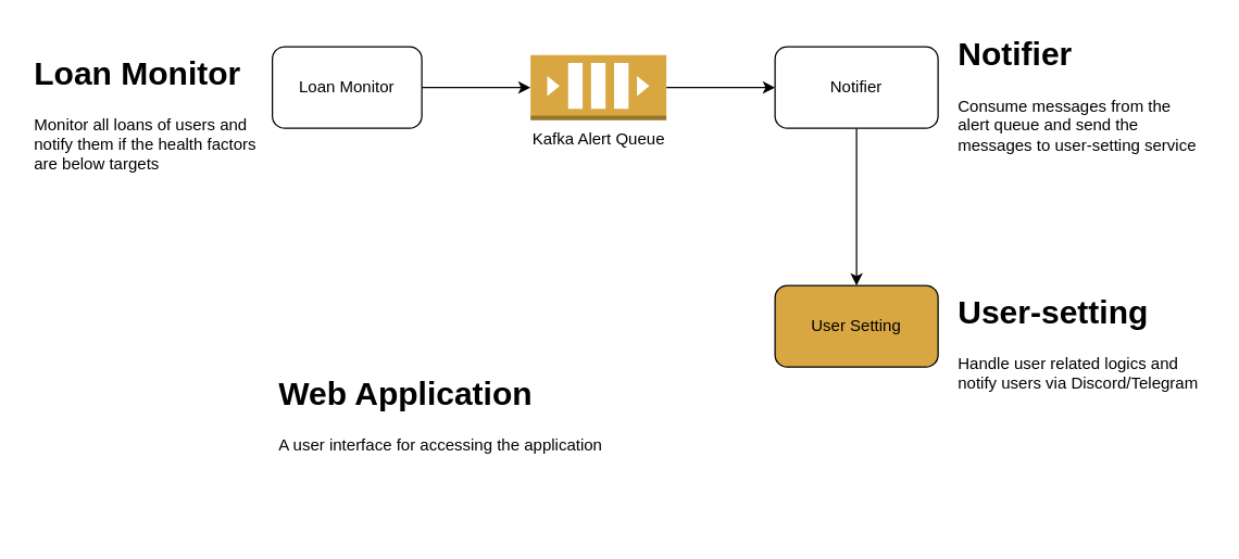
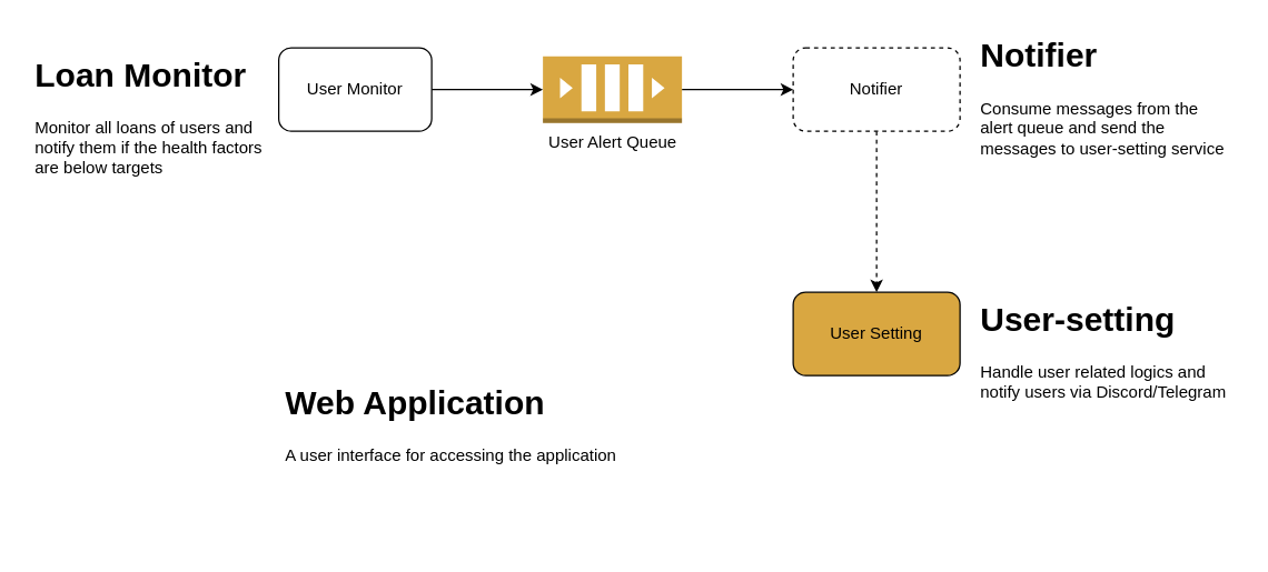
  <mxCell id="0" />
  <mxCell id="1" parent="0" />
  <mxCell id="2" style="edgeStyle=orthogonalEdgeStyle;rounded=0;orthogonalLoop=1;jettySize=auto;html=1;entryX=0;entryY=0.5;entryDx=0;entryDy=0;entryPerimeter=0;" edge="1" parent="1" source="3" target="5"><mxGeometry relative="1" as="geometry" /></mxCell>
- <mxCell id="3" value="Loan Monitor" style="rounded=1;whiteSpace=wrap;html=1;" vertex="1" parent="1"><mxGeometry x="200" y="34" width="110" height="60" as="geometry" /></mxCell>
+ <mxCell id="3" value="User Monitor" style="rounded=1;whiteSpace=wrap;html=1;" vertex="1" parent="1"><mxGeometry x="200" y="34" width="110" height="60" as="geometry" /></mxCell>
  <mxCell id="4" style="edgeStyle=orthogonalEdgeStyle;rounded=0;orthogonalLoop=1;jettySize=auto;html=1;" edge="1" parent="1" source="5" target="7"><mxGeometry relative="1" as="geometry" /></mxCell>
- <mxCell id="5" value="Kafka Alert Queue" style="outlineConnect=0;dashed=0;verticalLabelPosition=bottom;verticalAlign=top;align=center;html=1;shape=mxgraph.aws3.queue;fillColor=#D9A741;gradientColor=none;" vertex="1" parent="1"><mxGeometry x="390" y="40" width="100" height="48" as="geometry" /></mxCell>
- <mxCell id="6" style="edgeStyle=orthogonalEdgeStyle;rounded=0;orthogonalLoop=1;jettySize=auto;html=1;" edge="1" parent="1" source="7" target="8"><mxGeometry relative="1" as="geometry" /></mxCell>
- <mxCell id="7" value="Notifier" style="rounded=1;whiteSpace=wrap;html=1;" vertex="1" parent="1"><mxGeometry x="570" y="34" width="120" height="60" as="geometry" /></mxCell>
+ <mxCell id="5" value="User Alert Queue" style="outlineConnect=0;dashed=0;verticalLabelPosition=bottom;verticalAlign=top;align=center;html=1;shape=mxgraph.aws3.queue;fillColor=#D9A741;gradientColor=none;" vertex="1" parent="1"><mxGeometry x="390" y="40" width="100" height="48" as="geometry" /></mxCell>
+ <mxCell id="6" style="edgeStyle=orthogonalEdgeStyle;rounded=0;orthogonalLoop=1;jettySize=auto;html=1;dashed=1;" edge="1" parent="1" source="7" target="8"><mxGeometry relative="1" as="geometry" /></mxCell>
+ <mxCell id="7" value="Notifier" style="rounded=1;whiteSpace=wrap;html=1;dashed=1;" vertex="1" parent="1"><mxGeometry x="570" y="34" width="120" height="60" as="geometry" /></mxCell>
  <mxCell id="8" value="User Setting" style="rounded=1;whiteSpace=wrap;html=1;fillColor=#d9a741;" vertex="1" parent="1"><mxGeometry x="570" y="210" width="120" height="60" as="geometry" /></mxCell>
  <mxCell id="9" value="&lt;h1&gt;Notifier&lt;/h1&gt;&lt;p&gt;Consume messages from the alert queue and send the messages to user-setting service&lt;/p&gt;" style="text;html=1;strokeColor=none;fillColor=none;spacing=5;spacingTop=-20;whiteSpace=wrap;overflow=hidden;rounded=0;" vertex="1" parent="1"><mxGeometry x="700" y="20" width="190" height="120" as="geometry" /></mxCell>
  <mxCell id="10" value="&lt;h1&gt;User-setting&lt;/h1&gt;&lt;p&gt;Handle user related logics and notify users via Discord/Telegram&amp;nbsp;&lt;/p&gt;" style="text;html=1;strokeColor=none;fillColor=none;spacing=5;spacingTop=-20;whiteSpace=wrap;overflow=hidden;rounded=0;" vertex="1" parent="1"><mxGeometry x="700" y="210" width="190" height="120" as="geometry" /></mxCell>
  <mxCell id="11" value="&lt;h1&gt;Loan Monitor&lt;/h1&gt;&lt;p&gt;Monitor all loans of users and notify them if the health factors are below targets&lt;/p&gt;" style="text;html=1;strokeColor=none;fillColor=none;spacing=5;spacingTop=-20;whiteSpace=wrap;overflow=hidden;rounded=0;" vertex="1" parent="1"><mxGeometry x="20" y="34" width="190" height="106" as="geometry" /></mxCell>
  <mxCell id="12" value="&lt;h1&gt;Web Application&lt;/h1&gt;&lt;p&gt;A user interface for accessing the application&lt;/p&gt;" style="text;html=1;strokeColor=none;fillColor=none;spacing=5;spacingTop=-20;whiteSpace=wrap;overflow=hidden;rounded=0;" vertex="1" parent="1"><mxGeometry x="200" y="270" width="250" height="120" as="geometry" /></mxCell>
